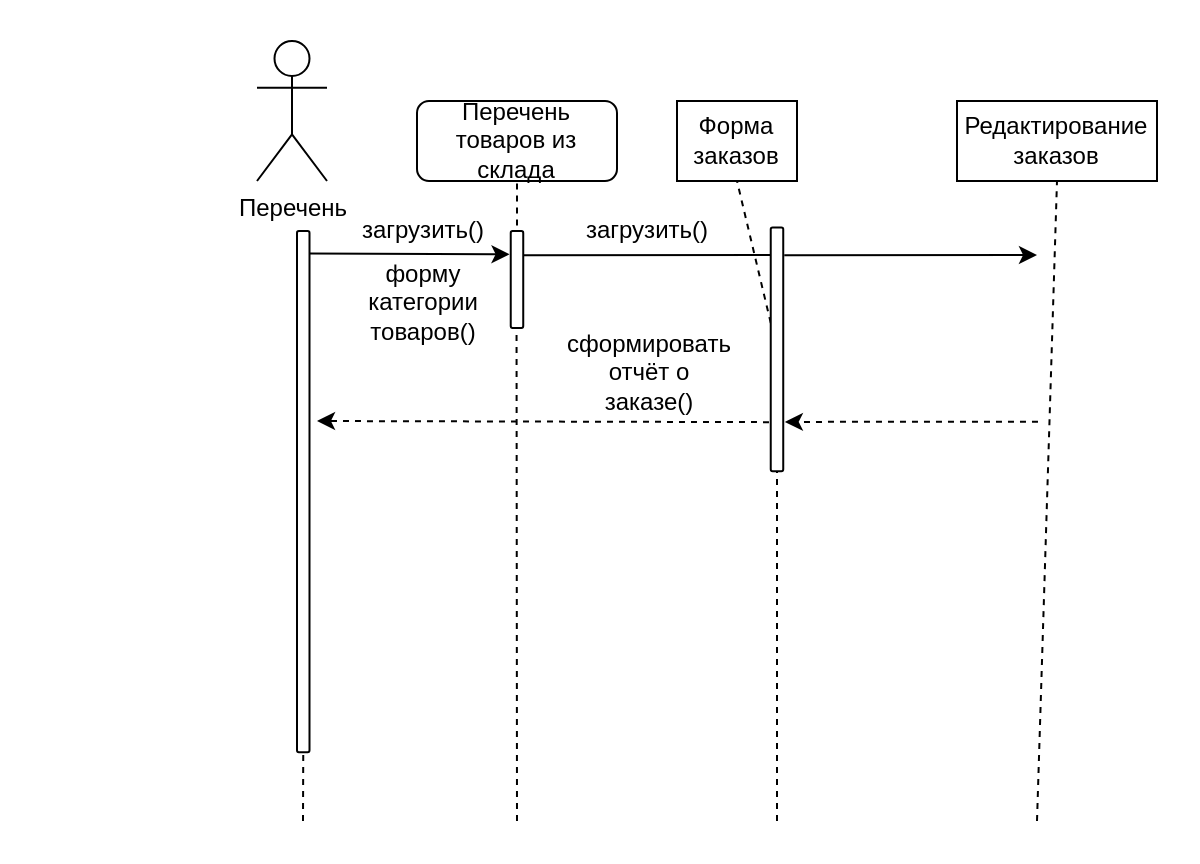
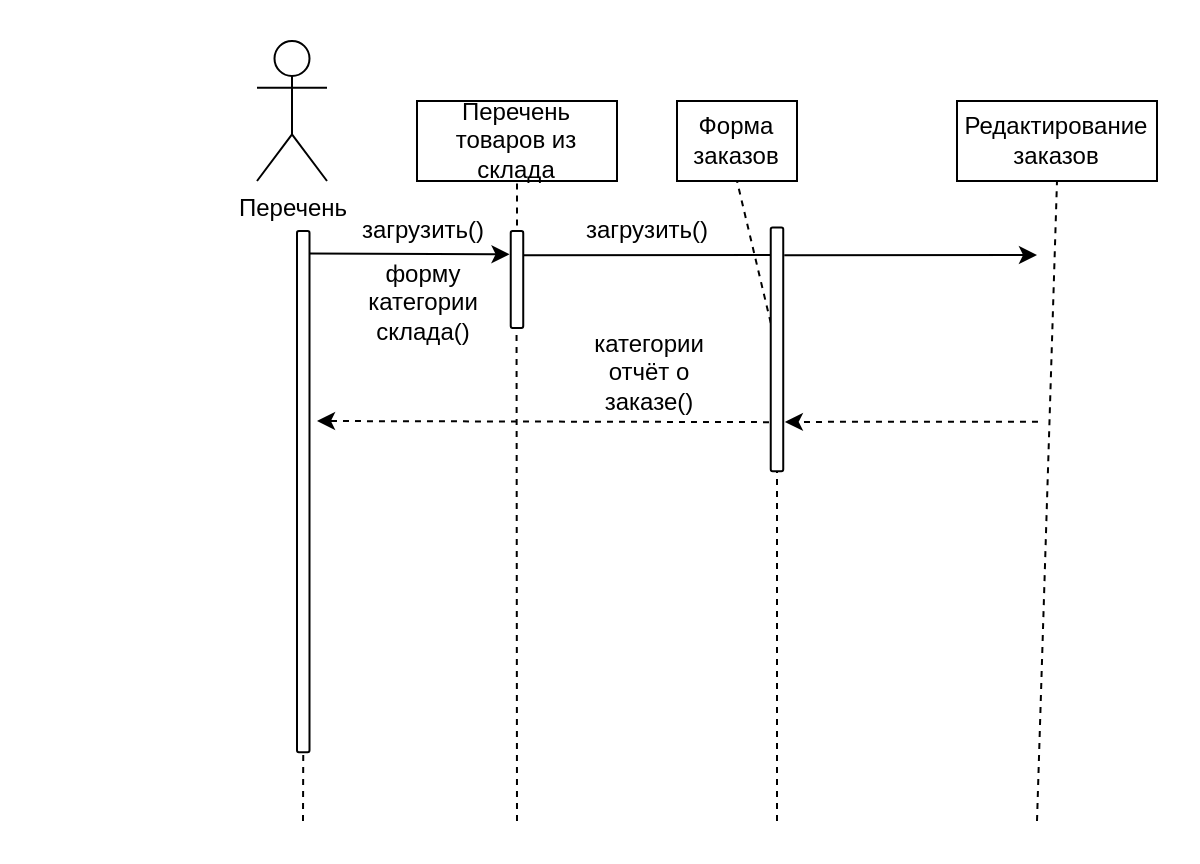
  <mxCell id="0" />
  <mxCell id="1" parent="0" />
  <mxCell id="2" value="Перечень" style="shape=umlActor;verticalLabelPosition=bottom;verticalAlign=top;html=1;outlineConnect=0;" parent="1" vertex="1"><mxGeometry x="128" y="20" width="35" height="70" as="geometry" /></mxCell>
- <mxCell id="3" value="Перечень товаров из склада" style="whiteSpace=wrap;html=1;rounded=1;" parent="1" vertex="1"><mxGeometry x="208" y="50" width="100" height="40" as="geometry" /></mxCell>
+ <mxCell id="3" value="Перечень товаров из склада" style="rounded=0;whiteSpace=wrap;html=1;" parent="1" vertex="1"><mxGeometry x="208" y="50" width="100" height="40" as="geometry" /></mxCell>
  <mxCell id="4" value="" style="rounded=1;whiteSpace=wrap;html=1;rotation=90;" parent="1" vertex="1"><mxGeometry x="20.82" y="242.19" width="260.62" height="6.25" as="geometry" /></mxCell>
  <mxCell id="5" value="" style="endArrow=none;dashed=1;html=1;rounded=0;entryX=1;entryY=0.5;entryDx=0;entryDy=0;" parent="1" target="4" edge="1"><mxGeometry width="50" height="50" relative="1" as="geometry"><mxPoint x="151" y="410" as="sourcePoint" /><mxPoint x="188" y="360" as="targetPoint" /></mxGeometry></mxCell>
  <mxCell id="6" value="" style="endArrow=none;dashed=1;html=1;rounded=0;entryX=0.5;entryY=1;entryDx=0;entryDy=0;startArrow=none;" parent="1" target="3" edge="1"><mxGeometry width="50" height="50" relative="1" as="geometry"><mxPoint x="258" y="112.295" as="sourcePoint" /><mxPoint x="298" y="130" as="targetPoint" /></mxGeometry></mxCell>
  <mxCell id="7" value="Форма заказов" style="rounded=0;whiteSpace=wrap;html=1;" parent="1" vertex="1"><mxGeometry x="338" y="50" width="60" height="40" as="geometry" /></mxCell>
  <mxCell id="8" value="" style="endArrow=none;dashed=1;html=1;rounded=0;entryX=0.5;entryY=1;entryDx=0;entryDy=0;startArrow=none;" parent="1" source="14" target="7" edge="1"><mxGeometry width="50" height="50" relative="1" as="geometry"><mxPoint x="388" y="420" as="sourcePoint" /><mxPoint x="428" y="130" as="targetPoint" /></mxGeometry></mxCell>
  <mxCell id="9" value="Редактирование заказов" style="rounded=0;whiteSpace=wrap;html=1;" parent="1" vertex="1"><mxGeometry x="478" y="50" width="100" height="40" as="geometry" /></mxCell>
  <mxCell id="10" value="" style="endArrow=none;dashed=1;html=1;rounded=0;entryX=0.5;entryY=1;entryDx=0;entryDy=0;startArrow=none;" parent="1" target="9" edge="1"><mxGeometry width="50" height="50" relative="1" as="geometry"><mxPoint x="518" y="410" as="sourcePoint" /><mxPoint x="558" y="130" as="targetPoint" /></mxGeometry></mxCell>
  <mxCell id="11" value="" style="endArrow=none;dashed=1;html=1;rounded=0;" parent="1" edge="1"><mxGeometry width="50" height="50" relative="1" as="geometry"><mxPoint x="258" y="410" as="sourcePoint" /><mxPoint x="257.77" y="162.085" as="targetPoint" /></mxGeometry></mxCell>
  <mxCell id="12" value="" style="endArrow=classic;html=1;rounded=0;entryX=0.24;entryY=1.098;entryDx=0;entryDy=0;startArrow=none;startFill=0;endFill=1;entryPerimeter=0;exitX=0.043;exitY=-0.01;exitDx=0;exitDy=0;exitPerimeter=0;" parent="1" source="4" target="16" edge="1"><mxGeometry width="50" height="50" relative="1" as="geometry"><mxPoint x="158" y="127" as="sourcePoint" /><mxPoint x="255.705" y="138.545" as="targetPoint" /><Array as="points" /></mxGeometry></mxCell>
  <mxCell id="13" value="загрузить()" style="text;html=1;strokeColor=none;fillColor=none;align=center;verticalAlign=middle;whiteSpace=wrap;rounded=0;" parent="1" vertex="1"><mxGeometry x="169.32" y="100" width="85" height="30" as="geometry" /></mxCell>
  <mxCell id="14" value="" style="rounded=1;whiteSpace=wrap;html=1;rotation=90;" parent="1" vertex="1"><mxGeometry x="327.07" y="171.01" width="121.87" height="6.25" as="geometry" /></mxCell>
  <mxCell id="15" value="" style="endArrow=none;dashed=1;html=1;rounded=0;entryX=1;entryY=0.5;entryDx=0;entryDy=0;" parent="1" target="14" edge="1"><mxGeometry width="50" height="50" relative="1" as="geometry"><mxPoint x="388" y="410" as="sourcePoint" /><mxPoint x="388" y="223" as="targetPoint" /></mxGeometry></mxCell>
  <mxCell id="16" value="" style="rounded=1;whiteSpace=wrap;html=1;rotation=90;" parent="1" vertex="1"><mxGeometry x="233.79" y="136.1" width="48.43" height="6.25" as="geometry" /></mxCell>
  <mxCell id="17" value="загрузить()" style="text;html=1;strokeColor=none;fillColor=none;align=center;verticalAlign=middle;whiteSpace=wrap;rounded=0;" vertex="1" parent="1"><mxGeometry x="281.44" y="100" width="85" height="30" as="geometry" /></mxCell>
- <mxCell id="18" value="форму категории товаров()" style="text;html=1;strokeColor=none;fillColor=none;align=center;verticalAlign=middle;whiteSpace=wrap;rounded=0;" vertex="1" parent="1"><mxGeometry x="169.32" y="136.1" width="85" height="30" as="geometry" /></mxCell>
+ <mxCell id="18" value="форму категории склада()" style="text;html=1;strokeColor=none;fillColor=none;align=center;verticalAlign=middle;whiteSpace=wrap;rounded=0;" vertex="1" parent="1"><mxGeometry x="169.32" y="136.1" width="85" height="30" as="geometry" /></mxCell>
  <mxCell id="19" value="" style="endArrow=classic;dashed=1;html=1;rounded=0;startArrow=none;startFill=0;endFill=1;exitX=0.799;exitY=1.143;exitDx=0;exitDy=0;exitPerimeter=0;" edge="1" parent="1" source="14"><mxGeometry width="50" height="50" relative="1" as="geometry"><mxPoint x="378" y="220" as="sourcePoint" /><mxPoint x="158" y="210" as="targetPoint" /></mxGeometry></mxCell>
- <mxCell id="20" value="сформировать отчёт о заказе()" style="text;html=1;strokeColor=none;fillColor=none;align=center;verticalAlign=middle;whiteSpace=wrap;rounded=0;" vertex="1" parent="1"><mxGeometry x="282.22" y="171.01" width="85" height="30" as="geometry" /></mxCell>
+ <mxCell id="20" value="категории отчёт о заказе()" style="text;html=1;strokeColor=none;fillColor=none;align=center;verticalAlign=middle;whiteSpace=wrap;rounded=0;" vertex="1" parent="1"><mxGeometry x="282.22" y="171.01" width="85" height="30" as="geometry" /></mxCell>
  <mxCell id="21" value="" style="endArrow=classic;dashed=1;html=1;rounded=0;exitX=0.671;exitY=1.223;exitDx=0;exitDy=0;exitPerimeter=0;startArrow=none;startFill=0;endFill=1;entryX=0.798;entryY=-0.127;entryDx=0;entryDy=0;entryPerimeter=0;" edge="1" parent="1" target="14"><mxGeometry width="50" height="50" relative="1" as="geometry"><mxPoint x="518.486" y="210.336" as="sourcePoint" /><mxPoint x="398" y="210" as="targetPoint" /></mxGeometry></mxCell>
  <mxCell id="22" value="" style="endArrow=none;html=1;rounded=0;exitX=0.25;exitY=0;exitDx=0;exitDy=0;entryX=0.113;entryY=1.034;entryDx=0;entryDy=0;entryPerimeter=0;" edge="1" parent="1" source="16" target="14"><mxGeometry width="50" height="50" relative="1" as="geometry"><mxPoint x="278" y="240" as="sourcePoint" /><mxPoint x="328" y="190" as="targetPoint" /></mxGeometry></mxCell>
  <mxCell id="23" value="" style="endArrow=classic;html=1;rounded=0;startArrow=none;startFill=0;endFill=1;exitX=0.114;exitY=-0.08;exitDx=0;exitDy=0;exitPerimeter=0;" edge="1" parent="1" source="14"><mxGeometry width="50" height="50" relative="1" as="geometry"><mxPoint x="387.997" y="129.582" as="sourcePoint" /><mxPoint x="518" y="127" as="targetPoint" /><Array as="points" /></mxGeometry></mxCell>
